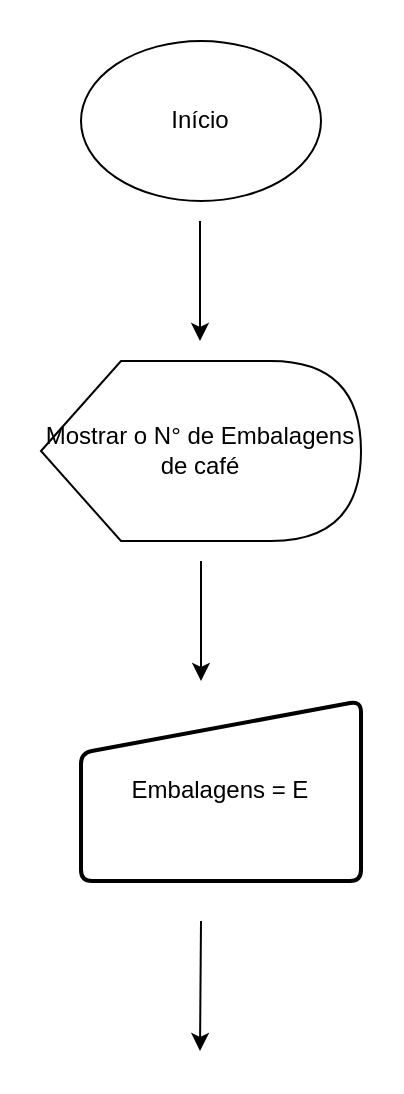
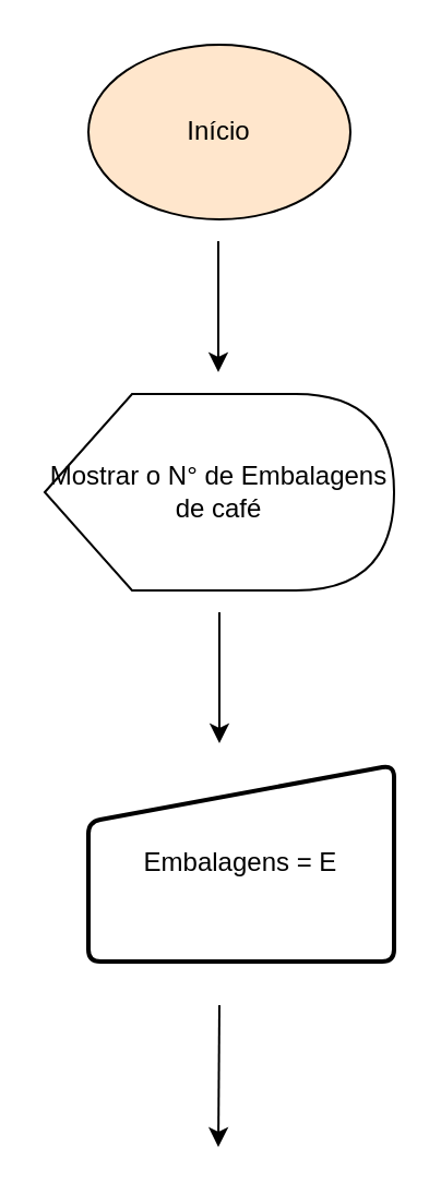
  <mxCell id="0" />
  <mxCell id="1" parent="0" />
- <mxCell id="2" value="Início" style="ellipse;whiteSpace=wrap;html=1;" vertex="1" parent="1"><mxGeometry x="40" y="20" width="120" height="80" as="geometry" /></mxCell>
+ <mxCell id="2" value="Início" style="ellipse;whiteSpace=wrap;html=1;fillColor=#ffe6cc;" vertex="1" parent="1"><mxGeometry x="40" y="20" width="120" height="80" as="geometry" /></mxCell>
  <mxCell id="3" value="" style="endArrow=classic;html=1;rounded=0;" edge="1" parent="1"><mxGeometry width="50" height="50" relative="1" as="geometry"><mxPoint x="99.5" y="110" as="sourcePoint" /><mxPoint x="99.5" y="170" as="targetPoint" /></mxGeometry></mxCell>
  <mxCell id="4" value="Mostrar o N° de Embalagens de café" style="shape=display;whiteSpace=wrap;html=1;" vertex="1" parent="1"><mxGeometry x="20" y="180" width="160" height="90" as="geometry" /></mxCell>
  <mxCell id="5" value="" style="endArrow=classic;html=1;rounded=0;" edge="1" parent="1"><mxGeometry width="50" height="50" relative="1" as="geometry"><mxPoint x="100" y="280" as="sourcePoint" /><mxPoint x="100" y="340" as="targetPoint" /></mxGeometry></mxCell>
  <mxCell id="6" value="Embalagens = E" style="html=1;strokeWidth=2;shape=manualInput;whiteSpace=wrap;rounded=1;size=26;arcSize=11;" vertex="1" parent="1"><mxGeometry x="40" y="350" width="140" height="90" as="geometry" /></mxCell>
  <mxCell id="7" value="" style="endArrow=classic;html=1;rounded=0;" edge="1" parent="1"><mxGeometry width="50" height="50" relative="1" as="geometry"><mxPoint x="100" y="460" as="sourcePoint" /><mxPoint x="99.5" y="525" as="targetPoint" /></mxGeometry></mxCell>
